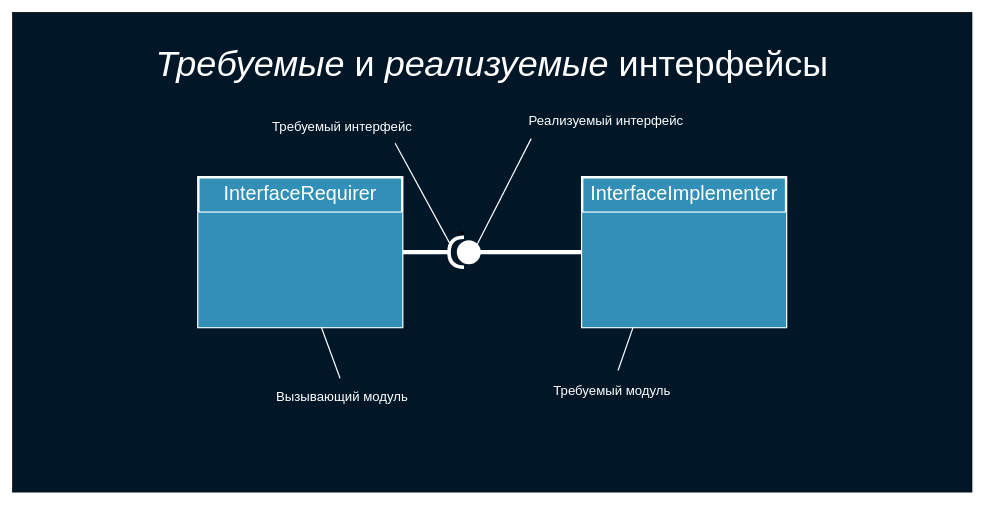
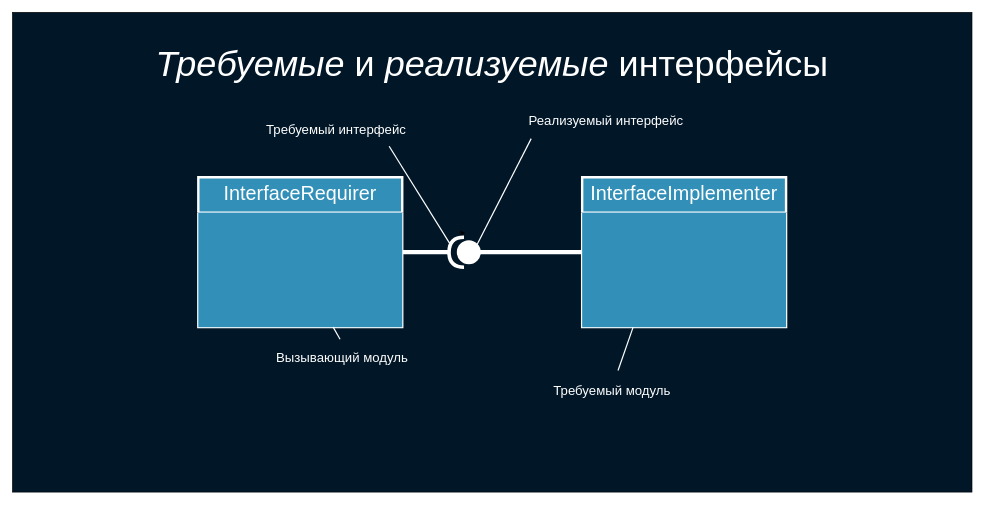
  <mxCell id="0" />
  <mxCell id="1" parent="0" />
  <mxCell id="2" value="" style="rounded=0;whiteSpace=wrap;html=1;fillColor=#011627;fontSize=30;fontColor=#FFFFFF;strokeColor=#000000;" parent="1" vertex="1"><mxGeometry x="20" y="20" width="1600" height="800" as="geometry" /></mxCell>
  <mxCell id="3" value="&lt;i&gt;Требуемые&lt;/i&gt;&amp;nbsp;и&amp;nbsp;&lt;i&gt;реализуемые&lt;/i&gt;&amp;nbsp;интерфейсы" style="text;html=1;strokeColor=none;fillColor=none;align=center;verticalAlign=middle;whiteSpace=wrap;rounded=0;fontSize=60;fontColor=#FFFFFF;" parent="1" vertex="1"><mxGeometry x="200.94" y="70" width="1238.13" height="70" as="geometry" /></mxCell>
  <mxCell id="4" style="edgeStyle=orthogonalEdgeStyle;rounded=0;orthogonalLoop=1;jettySize=auto;html=1;exitX=0.5;exitY=1;exitDx=0;exitDy=0;entryX=0.553;entryY=0.974;entryDx=0;entryDy=0;entryPerimeter=0;fontSize=33;fontColor=#FFFFFF;" parent="1" edge="1"><mxGeometry relative="1" as="geometry"><mxPoint x="765" y="388" as="sourcePoint" /><mxPoint x="775.07" y="387.48" as="targetPoint" /></mxGeometry></mxCell>
  <mxCell id="5" value="" style="rounded=0;orthogonalLoop=1;jettySize=auto;html=1;endArrow=none;endFill=0;fontSize=32;fontColor=#FFFFFF;strokeColor=#FFFFFF;strokeWidth=7;entryX=0;entryY=0.5;entryDx=0;entryDy=0;entryPerimeter=0;exitX=0;exitY=0.5;exitDx=0;exitDy=0;" parent="1" source="8" target="6" edge="1"><mxGeometry relative="1" as="geometry"><mxPoint x="897.6" y="480.2" as="sourcePoint" /><mxPoint x="838" y="480" as="targetPoint" /></mxGeometry></mxCell>
  <mxCell id="6" value="" style="shape=providedRequiredInterface;html=1;verticalLabelPosition=bottom;labelBackgroundColor=none;strokeColor=#FFFFFF;strokeWidth=6;fillColor=#FFFFFF;fontSize=32;fontColor=#FFFFFF;rotation=-180;" parent="1" vertex="1"><mxGeometry x="748" y="395" width="50" height="50" as="geometry" /></mxCell>
  <mxCell id="7" value="" style="rounded=0;orthogonalLoop=1;jettySize=auto;html=1;endArrow=none;endFill=0;fontSize=32;fontColor=#FFFFFF;strokeColor=#FFFFFF;strokeWidth=7;exitX=1;exitY=0.5;exitDx=0;exitDy=0;exitPerimeter=0;entryX=1;entryY=0.5;entryDx=0;entryDy=0;" parent="1" source="6" target="10" edge="1"><mxGeometry relative="1" as="geometry"><mxPoint x="770" y="485.882" as="sourcePoint" /><mxPoint x="710" y="480" as="targetPoint" /></mxGeometry></mxCell>
  <mxCell id="8" value="InterfaceImplementer" style="swimlane;fontStyle=0;align=center;verticalAlign=top;childLayout=stackLayout;horizontal=1;startSize=59;horizontalStack=0;resizeParent=1;resizeParentMax=0;resizeLast=0;collapsible=1;marginBottom=0;strokeColor=#FFFFFF;strokeWidth=4;fillColor=#3290B8;fontSize=33;fontColor=#FFFFFF;labelBackgroundColor=none;" parent="1" vertex="1"><mxGeometry x="970" y="295" width="340" height="250" as="geometry" /></mxCell>
  <mxCell id="9" value="" style="text;strokeColor=none;fillColor=#3290B8;align=left;verticalAlign=top;spacingLeft=4;spacingRight=4;overflow=hidden;rotatable=0;points=[[0,0.5],[1,0.5]];portConstraint=eastwest;fontColor=#FFFFFF;fontSize=30;labelBackgroundColor=none;" parent="8" vertex="1"><mxGeometry y="59" width="340" height="191" as="geometry" /></mxCell>
  <mxCell id="10" value="InterfaceRequirer" style="swimlane;fontStyle=0;align=center;verticalAlign=top;childLayout=stackLayout;horizontal=1;startSize=59;horizontalStack=0;resizeParent=1;resizeParentMax=0;resizeLast=0;collapsible=1;marginBottom=0;strokeColor=#FFFFFF;strokeWidth=4;fillColor=#3290B8;fontSize=33;fontColor=#FFFFFF;labelBackgroundColor=none;" parent="1" vertex="1"><mxGeometry x="330" y="295" width="340" height="250" as="geometry" /></mxCell>
  <mxCell id="11" value="" style="text;strokeColor=none;fillColor=#3290B8;align=left;verticalAlign=top;spacingLeft=4;spacingRight=4;overflow=hidden;rotatable=0;points=[[0,0.5],[1,0.5]];portConstraint=eastwest;fontColor=#FFFFFF;fontSize=30;labelBackgroundColor=none;" parent="10" vertex="1"><mxGeometry y="59" width="340" height="191" as="geometry" /></mxCell>
- <mxCell id="12" value="Требуемый интерфейс" style="text;align=center;fontStyle=0;verticalAlign=middle;spacingLeft=3;spacingRight=3;strokeColor=none;rotatable=0;points=[[0,0.5],[1,0.5]];portConstraint=eastwest;labelBackgroundColor=none;fillColor=none;fontSize=22;fontColor=#FFFFFF;strokeWidth=4;" parent="1" vertex="1"><mxGeometry x="430" y="180" width="280" height="56" as="geometry" /></mxCell>
+ <mxCell id="12" value="Требуемый интерфейс" style="text;align=center;fontStyle=0;verticalAlign=middle;spacingLeft=3;spacingRight=3;strokeColor=none;rotatable=0;points=[[0,0.5],[1,0.5]];portConstraint=eastwest;labelBackgroundColor=none;fillColor=none;fontSize=22;fontColor=#FFFFFF;strokeWidth=4;" parent="1" vertex="1"><mxGeometry x="420" y="185" width="280" height="56" as="geometry" /></mxCell>
  <mxCell id="13" value="" style="endArrow=none;html=1;strokeColor=#FFFFFF;strokeWidth=2;fontSize=16;fontColor=#FFFFFF;entryX=0.815;entryY=1.041;entryDx=0;entryDy=0;entryPerimeter=0;exitX=0.962;exitY=0.769;exitDx=0;exitDy=0;exitPerimeter=0;" parent="1" source="6" target="12" edge="1"><mxGeometry width="50" height="50" relative="1" as="geometry"><mxPoint x="720" y="420" as="sourcePoint" /><mxPoint x="260" y="590" as="targetPoint" /></mxGeometry></mxCell>
  <mxCell id="14" value="Реализуемый интерфейс" style="text;align=center;fontStyle=0;verticalAlign=middle;spacingLeft=3;spacingRight=3;strokeColor=none;rotatable=0;points=[[0,0.5],[1,0.5]];portConstraint=eastwest;labelBackgroundColor=none;fillColor=none;fontSize=22;fontColor=#FFFFFF;strokeWidth=4;" parent="1" vertex="1"><mxGeometry x="760" y="170" width="500" height="56" as="geometry" /></mxCell>
  <mxCell id="15" value="" style="endArrow=none;html=1;strokeColor=#FFFFFF;strokeWidth=2;fontSize=16;fontColor=#FFFFFF;entryX=0.25;entryY=1.083;entryDx=0;entryDy=0;entryPerimeter=0;exitX=0.068;exitY=0.746;exitDx=0;exitDy=0;exitPerimeter=0;" parent="1" source="6" target="14" edge="1"><mxGeometry width="50" height="50" relative="1" as="geometry"><mxPoint x="870" y="420" as="sourcePoint" /><mxPoint x="750" y="590" as="targetPoint" /></mxGeometry></mxCell>
- <mxCell id="16" value="Вызывающий модуль" style="text;align=center;fontStyle=0;verticalAlign=middle;spacingLeft=3;spacingRight=3;strokeColor=none;rotatable=0;points=[[0,0.5],[1,0.5]];portConstraint=eastwest;labelBackgroundColor=none;fillColor=none;fontSize=22;fontColor=#FFFFFF;strokeWidth=4;" vertex="1" parent="1"><mxGeometry x="430" y="630" width="280" height="56" as="geometry" /></mxCell>
+ <mxCell id="16" value="Вызывающий модуль" style="text;align=center;fontStyle=0;verticalAlign=middle;spacingLeft=3;spacingRight=3;strokeColor=none;rotatable=0;points=[[0,0.5],[1,0.5]];portConstraint=eastwest;labelBackgroundColor=none;fillColor=none;fontSize=22;fontColor=#FFFFFF;strokeWidth=4;" vertex="1" parent="1"><mxGeometry x="430" y="565" width="280" height="56" as="geometry" /></mxCell>
  <mxCell id="17" value="" style="endArrow=none;html=1;strokeColor=#FFFFFF;strokeWidth=2;fontSize=16;fontColor=#FFFFFF;entryX=0.487;entryY=0.001;entryDx=0;entryDy=0;entryPerimeter=0;" edge="1" parent="1" target="16" source="11"><mxGeometry width="50" height="50" relative="1" as="geometry"><mxPoint x="649.9" y="866.55" as="sourcePoint" /><mxPoint x="160" y="1050" as="targetPoint" /></mxGeometry></mxCell>
  <mxCell id="18" value="Требуемый модуль" style="text;align=center;fontStyle=0;verticalAlign=middle;spacingLeft=3;spacingRight=3;strokeColor=none;rotatable=0;points=[[0,0.5],[1,0.5]];portConstraint=eastwest;labelBackgroundColor=none;fillColor=none;fontSize=22;fontColor=#FFFFFF;strokeWidth=4;" vertex="1" parent="1"><mxGeometry x="880" y="620" width="280" height="56" as="geometry" /></mxCell>
  <mxCell id="19" value="" style="endArrow=none;html=1;strokeColor=#FFFFFF;strokeWidth=2;fontSize=16;fontColor=#FFFFFF;entryX=0.535;entryY=-0.051;entryDx=0;entryDy=0;entryPerimeter=0;exitX=0.25;exitY=1;exitDx=0;exitDy=0;" edge="1" parent="1" source="8" target="18"><mxGeometry width="50" height="50" relative="1" as="geometry"><mxPoint x="545.099" y="555" as="sourcePoint" /><mxPoint x="576.36" y="640.056" as="targetPoint" /></mxGeometry></mxCell>
